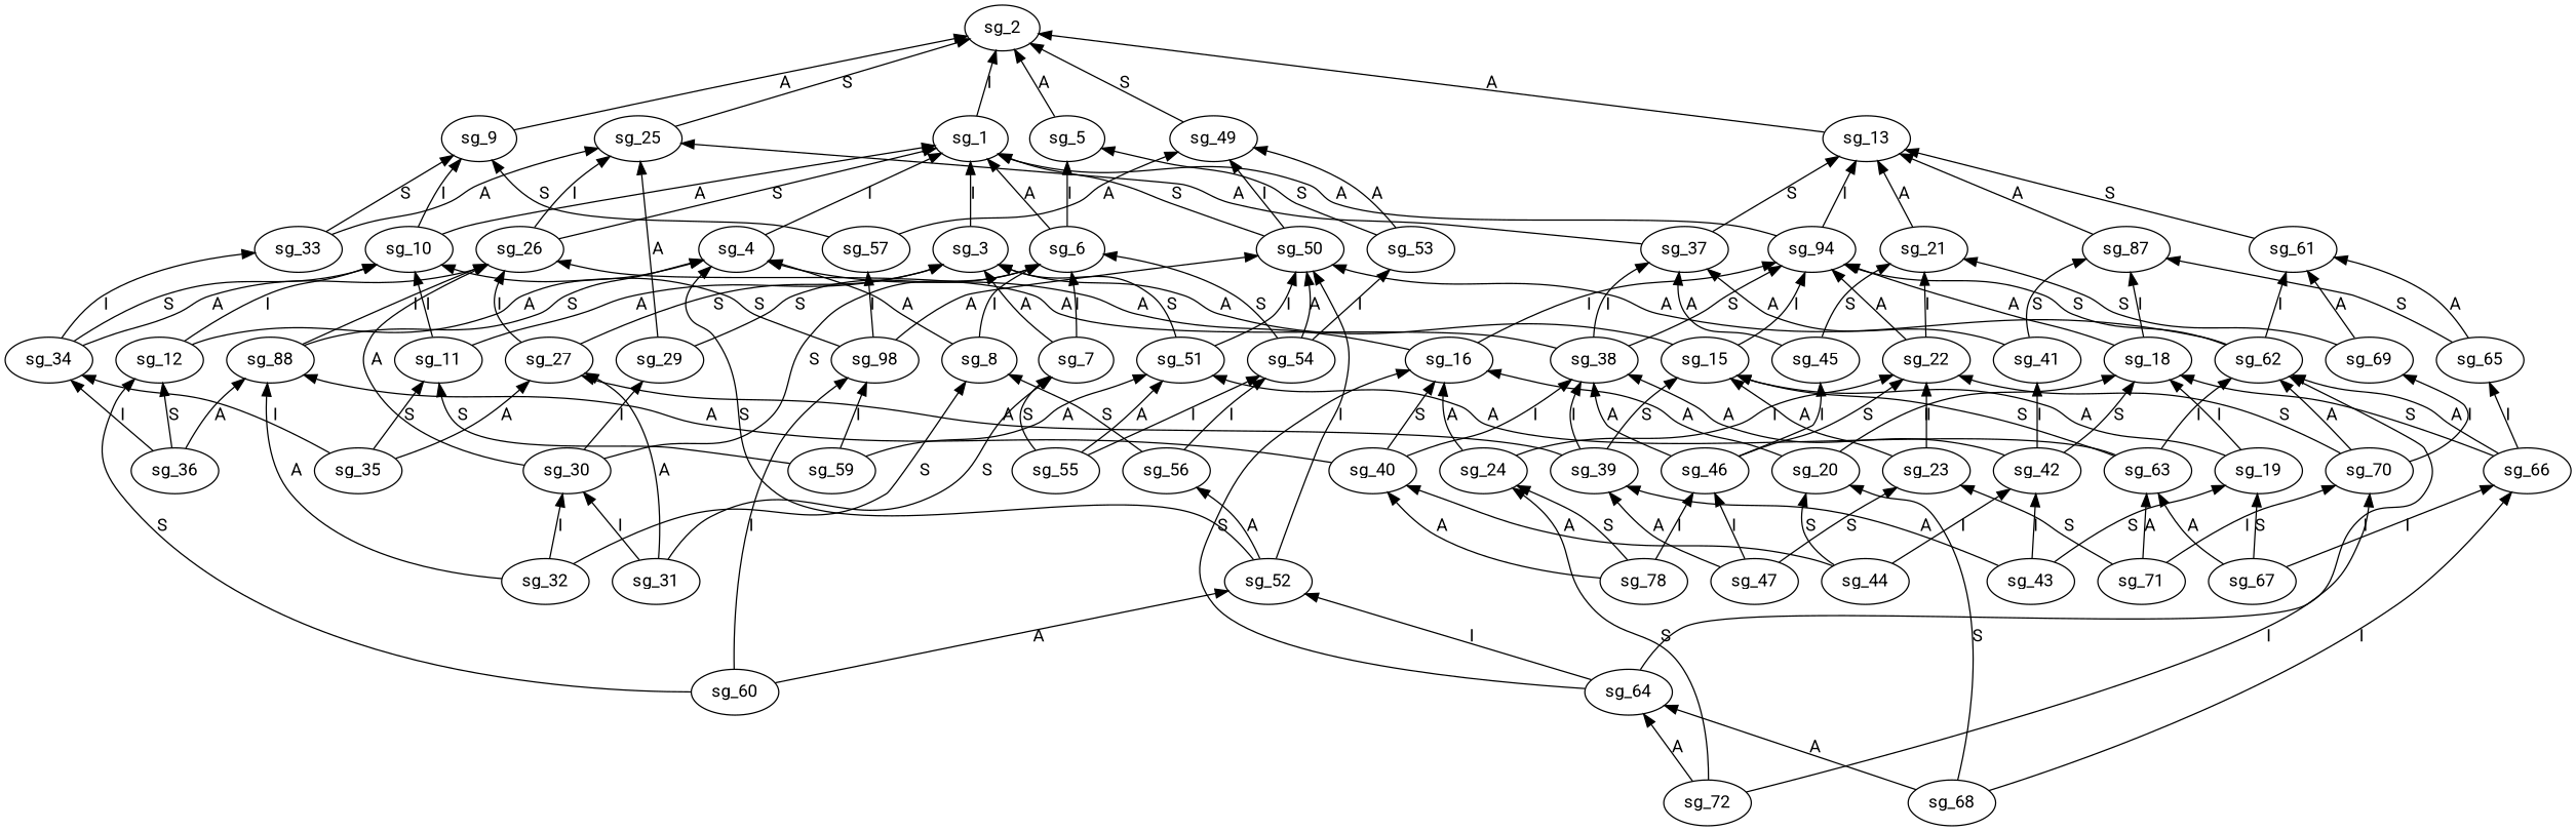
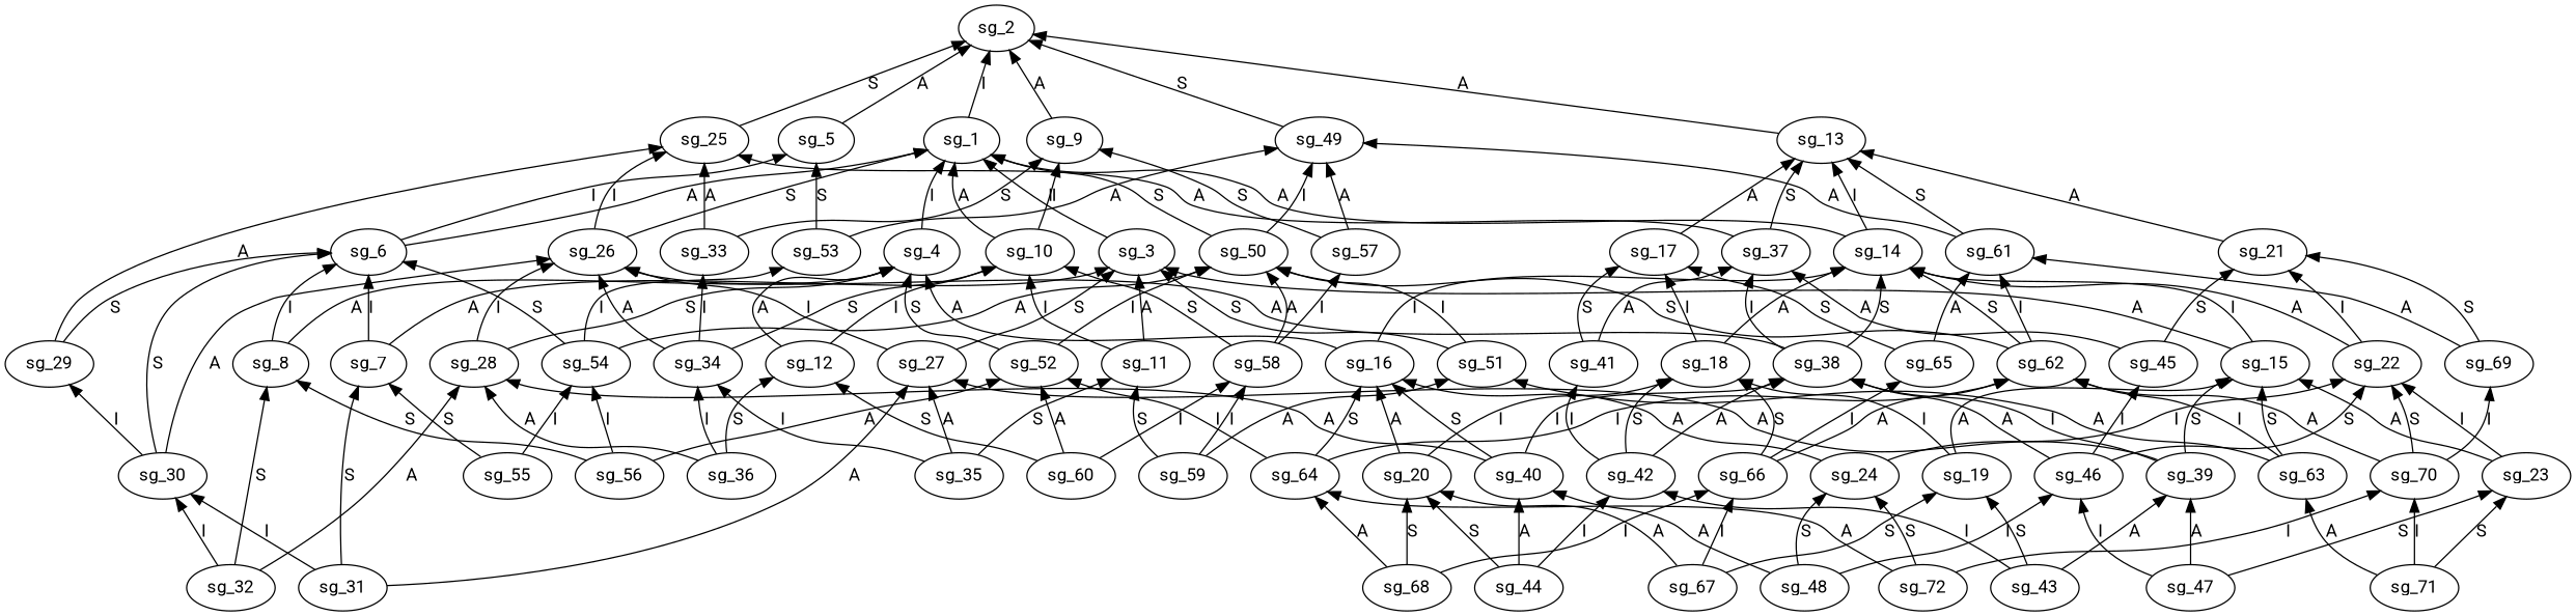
  digraph {
    fontname=Roboto
    rankdir=BT
    node [fontname=Roboto shape=ellipse]
    edge [fontname=Roboto]
    sg_1
    sg_2
    sg_3
    sg_4
    sg_5
    sg_6
    sg_7
    sg_8
    sg_9
    sg_10
    sg_11
    sg_12
    sg_13
-   sg_14 [label=sg_94]
+   sg_14
    sg_15
    sg_16
-   sg_17 [label=sg_87]
+   sg_17
    sg_18
    sg_19
    sg_20
    sg_21
    sg_22
    sg_23
    sg_24
    sg_25
    sg_26
    sg_27
-   sg_28 [label=sg_88]
+   sg_28
    sg_29
    sg_30
    sg_31
    sg_32
    sg_33
    sg_34
    sg_35
    sg_36
    sg_37
    sg_38
    sg_39
    sg_40
    sg_41
    sg_42
    sg_43
    sg_44
    sg_45
    sg_46
    sg_47
-   sg_48 [label=sg_78]
+   sg_48
    sg_49
    sg_50
    sg_51
    sg_52
    sg_53
    sg_54
    sg_55
    sg_56
    sg_57
-   sg_58 [label=sg_98]
+   sg_58
    sg_59
    sg_60
    sg_61
    sg_62
    sg_63
    sg_64
    sg_65
    sg_66
    sg_67
    sg_68
    sg_69
    sg_70
    sg_71
    sg_72
    sg_1 -> sg_2 [label=I]
    sg_3 -> sg_1 [label=I]
    sg_4 -> sg_1 [label=I]
    sg_5 -> sg_2 [label=A]
    sg_6 -> sg_1 [label=A]
    sg_6 -> sg_5 [label=I]
    sg_7 -> sg_3 [label=A]
    sg_7 -> sg_6 [label=I]
    sg_8 -> sg_4 [label=A]
    sg_8 -> sg_6 [label=I]
    sg_9 -> sg_2 [label=A]
    sg_10 -> sg_1 [label=A]
    sg_10 -> sg_9 [label=I]
    sg_11 -> sg_3 [label=A]
    sg_11 -> sg_10 [label=I]
    sg_12 -> sg_4 [label=A]
    sg_12 -> sg_10 [label=I]
    sg_13 -> sg_2 [label=A]
    sg_14 -> sg_1 [label=A]
    sg_14 -> sg_13 [label=I]
    sg_15 -> sg_3 [label=A]
    sg_15 -> sg_14 [label=I]
    sg_16 -> sg_4 [label=A]
    sg_16 -> sg_14 [label=I]
    sg_17 -> sg_13 [label=A]
    sg_18 -> sg_14 [label=A]
    sg_18 -> sg_17 [label=I]
    sg_19 -> sg_15 [label=A]
    sg_19 -> sg_18 [label=I]
    sg_20 -> sg_16 [label=A]
    sg_20 -> sg_18 [label=I]
    sg_21 -> sg_13 [label=A]
    sg_22 -> sg_14 [label=A]
    sg_22 -> sg_21 [label=I]
    sg_23 -> sg_15 [label=A]
    sg_23 -> sg_22 [label=I]
    sg_24 -> sg_16 [label=A]
    sg_24 -> sg_22 [label=I]
    sg_25 -> sg_2 [label=S]
    sg_26 -> sg_1 [label=S]
    sg_26 -> sg_25 [label=I]
    sg_27 -> sg_3 [label=S]
    sg_27 -> sg_26 [label=I]
    sg_28 -> sg_4 [label=S]
    sg_28 -> sg_26 [label=I]
    sg_29 -> sg_6 [label=S]
    sg_29 -> sg_25 [label=A]
    sg_30 -> sg_6 [label=S]
    sg_30 -> sg_26 [label=A]
    sg_30 -> sg_29 [label=I]
    sg_31 -> sg_7 [label=S]
    sg_31 -> sg_27 [label=A]
    sg_31 -> sg_30 [label=I]
    sg_32 -> sg_8 [label=S]
    sg_32 -> sg_28 [label=A]
    sg_32 -> sg_30 [label=I]
    sg_33 -> sg_9 [label=S]
    sg_33 -> sg_25 [label=A]
    sg_34 -> sg_10 [label=S]
    sg_34 -> sg_26 [label=A]
    sg_34 -> sg_33 [label=I]
    sg_35 -> sg_11 [label=S]
    sg_35 -> sg_27 [label=A]
    sg_35 -> sg_34 [label=I]
    sg_36 -> sg_12 [label=S]
    sg_36 -> sg_28 [label=A]
    sg_36 -> sg_34 [label=I]
    sg_37 -> sg_13 [label=S]
    sg_37 -> sg_25 [label=A]
    sg_38 -> sg_14 [label=S]
    sg_38 -> sg_26 [label=A]
    sg_38 -> sg_37 [label=I]
    sg_39 -> sg_15 [label=S]
    sg_39 -> sg_27 [label=A]
    sg_39 -> sg_38 [label=I]
    sg_40 -> sg_16 [label=S]
    sg_40 -> sg_28 [label=A]
    sg_40 -> sg_38 [label=I]
    sg_41 -> sg_17 [label=S]
    sg_41 -> sg_37 [label=A]
    sg_42 -> sg_18 [label=S]
    sg_42 -> sg_38 [label=A]
    sg_42 -> sg_41 [label=I]
    sg_43 -> sg_19 [label=S]
    sg_43 -> sg_39 [label=A]
    sg_43 -> sg_42 [label=I]
    sg_44 -> sg_20 [label=S]
    sg_44 -> sg_40 [label=A]
    sg_44 -> sg_42 [label=I]
    sg_45 -> sg_21 [label=S]
    sg_45 -> sg_37 [label=A]
    sg_46 -> sg_22 [label=S]
    sg_46 -> sg_38 [label=A]
    sg_46 -> sg_45 [label=I]
    sg_47 -> sg_23 [label=S]
    sg_47 -> sg_39 [label=A]
    sg_47 -> sg_46 [label=I]
    sg_48 -> sg_24 [label=S]
    sg_48 -> sg_40 [label=A]
    sg_48 -> sg_46 [label=I]
    sg_49 -> sg_2 [label=S]
    sg_50 -> sg_1 [label=S]
    sg_50 -> sg_49 [label=I]
    sg_51 -> sg_3 [label=S]
    sg_51 -> sg_50 [label=I]
    sg_52 -> sg_4 [label=S]
    sg_52 -> sg_50 [label=I]
    sg_53 -> sg_5 [label=S]
    sg_53 -> sg_49 [label=A]
    sg_54 -> sg_6 [label=S]
    sg_54 -> sg_50 [label=A]
    sg_54 -> sg_53 [label=I]
    sg_55 -> sg_7 [label=S]
-   sg_55 -> sg_51 [label=A]
    sg_55 -> sg_54 [label=I]
    sg_56 -> sg_8 [label=S]
-   sg_52 -> sg_56 [label=A]
+   sg_56 -> sg_52 [label=A]
    sg_56 -> sg_54 [label=I]
    sg_57 -> sg_9 [label=S]
    sg_57 -> sg_49 [label=A]
    sg_58 -> sg_10 [label=S]
    sg_58 -> sg_50 [label=A]
    sg_58 -> sg_57 [label=I]
    sg_59 -> sg_11 [label=S]
    sg_59 -> sg_51 [label=A]
    sg_59 -> sg_58 [label=I]
    sg_60 -> sg_12 [label=S]
    sg_60 -> sg_52 [label=A]
    sg_60 -> sg_58 [label=I]
    sg_61 -> sg_13 [label=S]
+   sg_61 -> sg_49 [label=A]
    sg_62 -> sg_14 [label=S]
-   sg_62 -> sg_50 [label=A]
+   sg_62 -> sg_50 [label=S]
    sg_62 -> sg_61 [label=I]
    sg_63 -> sg_15 [label=S]
    sg_63 -> sg_51 [label=A]
    sg_63 -> sg_62 [label=I]
    sg_64 -> sg_16 [label=S]
    sg_64 -> sg_52 [label=I]
    sg_64 -> sg_62 [label=I]
    sg_65 -> sg_17 [label=S]
    sg_65 -> sg_61 [label=A]
    sg_66 -> sg_18 [label=S]
    sg_66 -> sg_62 [label=A]
    sg_66 -> sg_65 [label=I]
    sg_67 -> sg_19 [label=S]
-   sg_67 -> sg_63 [label=A]
+   sg_67 -> sg_20 [label=A]
    sg_67 -> sg_66 [label=I]
    sg_68 -> sg_20 [label=S]
    sg_68 -> sg_64 [label=A]
    sg_68 -> sg_66 [label=I]
    sg_69 -> sg_21 [label=S]
    sg_69 -> sg_61 [label=A]
    sg_70 -> sg_22 [label=S]
    sg_70 -> sg_62 [label=A]
    sg_70 -> sg_69 [label=I]
    sg_71 -> sg_23 [label=S]
    sg_71 -> sg_63 [label=A]
    sg_71 -> sg_70 [label=I]
    sg_72 -> sg_24 [label=S]
    sg_72 -> sg_64 [label=A]
    sg_72 -> sg_70 [label=I]
  }
